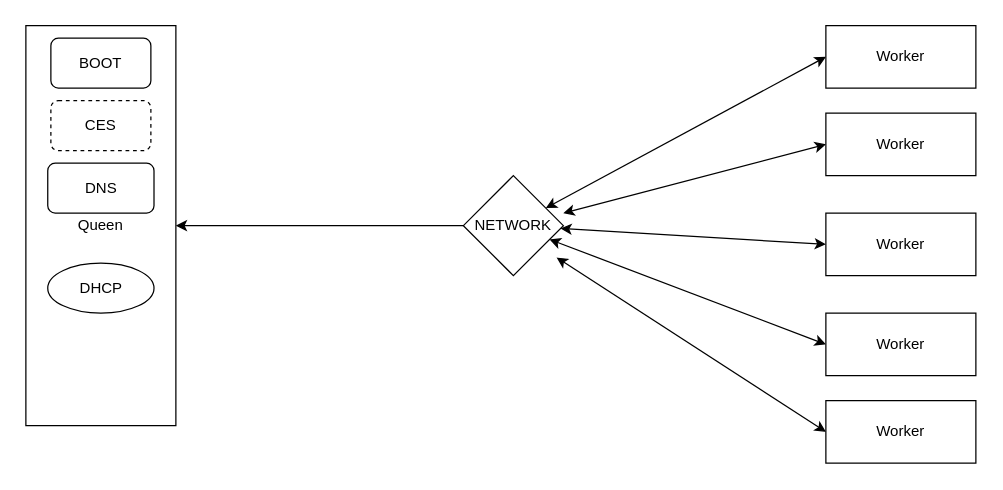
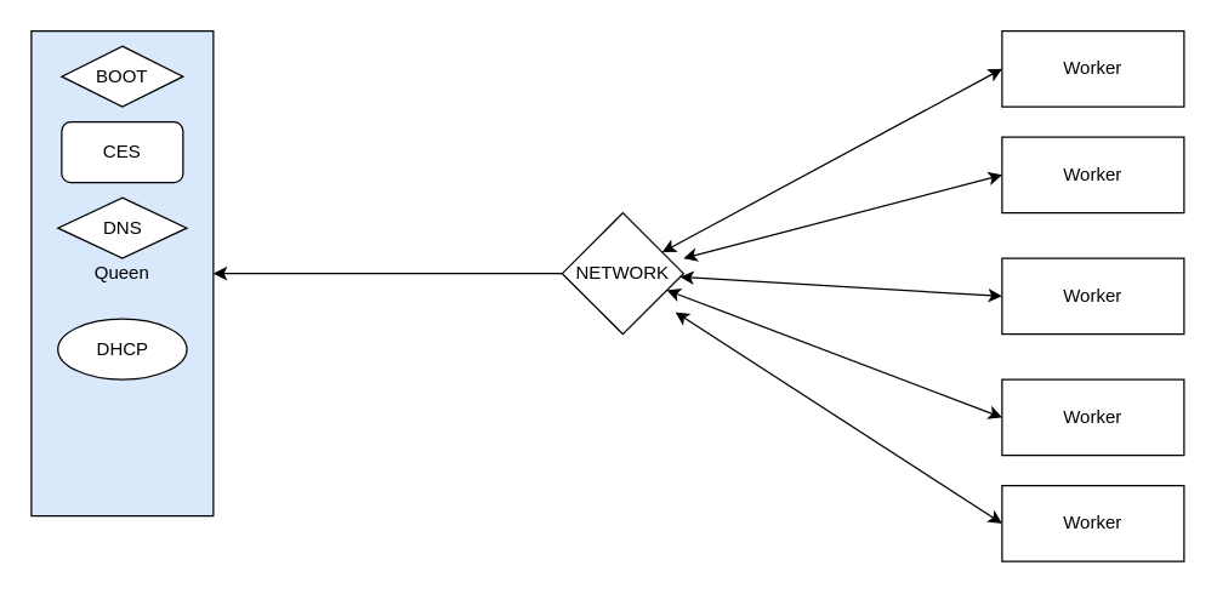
  <mxCell id="0" />
  <mxCell id="1" parent="0" />
  <mxCell id="2" style="edgeStyle=none;html=1;exitX=1;exitY=0.5;exitDx=0;exitDy=0;entryX=0;entryY=0.5;entryDx=0;entryDy=0;strokeColor=default;rounded=0;startArrow=classic;startFill=1;endArrow=none;" edge="1" parent="1" source="3" target="18"><mxGeometry relative="1" as="geometry" /></mxCell>
- <mxCell id="3" value="Queen" style="rounded=0;whiteSpace=wrap;html=1;" vertex="1" parent="1"><mxGeometry x="20" y="20" width="120" height="320" as="geometry" /></mxCell>
- <mxCell id="4" value="BOOT" style="rounded=1;whiteSpace=wrap;html=1;" vertex="1" parent="1"><mxGeometry x="40" y="30" width="80" height="40" as="geometry" /></mxCell>
- <mxCell id="5" value="CES" style="rounded=1;whiteSpace=wrap;html=1;dashed=1;" vertex="1" parent="1"><mxGeometry x="40" y="80" width="80" height="40" as="geometry" /></mxCell>
- <mxCell id="6" value="DNS" style="rounded=1;whiteSpace=wrap;html=1;" vertex="1" parent="1"><mxGeometry x="37.5" y="130" width="85" height="40" as="geometry" /></mxCell>
+ <mxCell id="3" value="Queen" style="rounded=0;whiteSpace=wrap;html=1;fillColor=#dae8fc;" vertex="1" parent="1"><mxGeometry x="20" y="20" width="120" height="320" as="geometry" /></mxCell>
+ <mxCell id="4" value="BOOT" style="rhombus;whiteSpace=wrap;html=1;" vertex="1" parent="1"><mxGeometry x="40" y="30" width="80" height="40" as="geometry" /></mxCell>
+ <mxCell id="5" value="CES" style="rounded=1;whiteSpace=wrap;html=1;" vertex="1" parent="1"><mxGeometry x="40" y="80" width="80" height="40" as="geometry" /></mxCell>
+ <mxCell id="6" value="DNS" style="rhombus;whiteSpace=wrap;html=1;" vertex="1" parent="1"><mxGeometry x="37.5" y="130" width="85" height="40" as="geometry" /></mxCell>
  <mxCell id="7" value="DHCP" style="ellipse;whiteSpace=wrap;html=1;" vertex="1" parent="1"><mxGeometry x="37.5" y="210" width="85" height="40" as="geometry" /></mxCell>
  <mxCell id="8" style="edgeStyle=none;rounded=0;html=1;exitX=0;exitY=0.5;exitDx=0;exitDy=0;strokeColor=default;startArrow=classic;startFill=1;" edge="1" parent="1" source="9" target="18"><mxGeometry relative="1" as="geometry" /></mxCell>
  <mxCell id="9" value="Worker" style="rounded=0;whiteSpace=wrap;html=1;" vertex="1" parent="1"><mxGeometry x="660" y="20" width="120" height="50" as="geometry" /></mxCell>
  <mxCell id="10" style="edgeStyle=none;rounded=0;html=1;exitX=0;exitY=0.5;exitDx=0;exitDy=0;entryX=1;entryY=0.375;entryDx=0;entryDy=0;entryPerimeter=0;strokeColor=default;startArrow=classic;startFill=1;" edge="1" parent="1" source="11" target="18"><mxGeometry relative="1" as="geometry" /></mxCell>
  <mxCell id="11" value="Worker" style="rounded=0;whiteSpace=wrap;html=1;" vertex="1" parent="1"><mxGeometry x="660" y="90" width="120" height="50" as="geometry" /></mxCell>
  <mxCell id="12" style="edgeStyle=none;rounded=0;html=1;exitX=0;exitY=0.5;exitDx=0;exitDy=0;strokeColor=default;startArrow=classic;startFill=1;" edge="1" parent="1" source="13" target="18"><mxGeometry relative="1" as="geometry" /></mxCell>
  <mxCell id="13" value="Worker" style="rounded=0;whiteSpace=wrap;html=1;" vertex="1" parent="1"><mxGeometry x="660" y="170" width="120" height="50" as="geometry" /></mxCell>
  <mxCell id="14" style="edgeStyle=none;rounded=0;html=1;exitX=0;exitY=0.5;exitDx=0;exitDy=0;strokeColor=default;startArrow=classic;startFill=1;" edge="1" parent="1" source="15" target="18"><mxGeometry relative="1" as="geometry" /></mxCell>
  <mxCell id="15" value="Worker" style="rounded=0;whiteSpace=wrap;html=1;" vertex="1" parent="1"><mxGeometry x="660" y="250" width="120" height="50" as="geometry" /></mxCell>
  <mxCell id="16" style="edgeStyle=none;rounded=0;html=1;exitX=0;exitY=0.5;exitDx=0;exitDy=0;entryX=0.932;entryY=0.819;entryDx=0;entryDy=0;entryPerimeter=0;strokeColor=default;startArrow=classic;startFill=1;" edge="1" parent="1" source="17" target="18"><mxGeometry relative="1" as="geometry" /></mxCell>
  <mxCell id="17" value="Worker" style="rounded=0;whiteSpace=wrap;html=1;" vertex="1" parent="1"><mxGeometry x="660" y="320" width="120" height="50" as="geometry" /></mxCell>
  <mxCell id="18" value="NETWORK" style="rhombus;whiteSpace=wrap;html=1;aspect=fixed;" vertex="1" parent="1"><mxGeometry x="370" y="140" width="80" height="80" as="geometry" /></mxCell>
